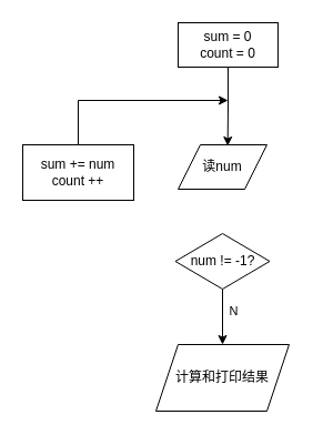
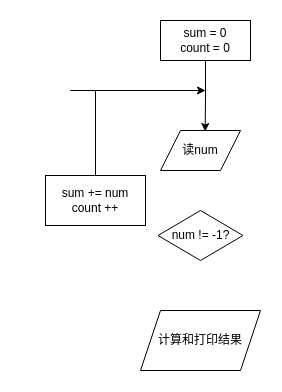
  <mxCell id="0" />
  <mxCell id="1" parent="0" />
  <mxCell id="2" style="edgeStyle=orthogonalEdgeStyle;rounded=0;orthogonalLoop=1;jettySize=auto;html=1;exitX=0.5;exitY=1;exitDx=0;exitDy=0;" parent="1" source="3" edge="1"><mxGeometry relative="1" as="geometry"><mxPoint x="204.667" y="131" as="targetPoint" /></mxGeometry></mxCell>
  <mxCell id="3" value="sum = 0&lt;br&gt;count = 0" style="rounded=0;whiteSpace=wrap;html=1;fillColor=none;" parent="1" vertex="1"><mxGeometry x="160" y="20" width="90" height="40" as="geometry" /></mxCell>
  <mxCell id="4" value="读num" style="shape=parallelogram;perimeter=parallelogramPerimeter;whiteSpace=wrap;html=1;fixedSize=1;fillColor=none;" parent="1" vertex="1"><mxGeometry x="160" y="130" width="80" height="40" as="geometry" /></mxCell>
- <mxCell id="5" value="N" style="edgeStyle=orthogonalEdgeStyle;rounded=0;orthogonalLoop=1;jettySize=auto;html=1;exitX=0.5;exitY=1;exitDx=0;exitDy=0;entryX=0.5;entryY=0;entryDx=0;entryDy=0;labelBackgroundColor=none;" parent="1" source="6" target="9" edge="1"><mxGeometry x="-0.2" y="10" relative="1" as="geometry"><mxPoint x="200" y="290" as="targetPoint" /><mxPoint as="offset" /></mxGeometry></mxCell>
  <mxCell id="6" value="num != -1?" style="rhombus;whiteSpace=wrap;html=1;fillColor=none;" parent="1" vertex="1"><mxGeometry x="157.5" y="210" width="85" height="50" as="geometry" /></mxCell>
  <mxCell id="7" style="edgeStyle=orthogonalEdgeStyle;rounded=0;orthogonalLoop=1;jettySize=auto;html=1;exitX=0.5;exitY=0;exitDx=0;exitDy=0;" parent="1" source="8" edge="1"><mxGeometry relative="1" as="geometry"><mxPoint x="205" y="90" as="targetPoint" /><Array as="points"><mxPoint x="70" y="90" /><mxPoint x="205" y="90" /></Array></mxGeometry></mxCell>
- <mxCell id="8" value="sum += num&lt;br&gt;count ++" style="rounded=0;whiteSpace=wrap;html=1;fillColor=none;" parent="1" vertex="1"><mxGeometry x="20" y="130" width="100" height="50" as="geometry" /></mxCell>
+ <mxCell id="8" value="sum += num&lt;br&gt;count ++" style="rounded=0;whiteSpace=wrap;html=1;fillColor=none;" parent="1" vertex="1"><mxGeometry x="45" y="175" width="100" height="50" as="geometry" /></mxCell>
  <mxCell id="9" value="计算和打印结果" style="shape=parallelogram;perimeter=parallelogramPerimeter;whiteSpace=wrap;html=1;fixedSize=1;fillColor=none;" parent="1" vertex="1"><mxGeometry x="140" y="310" width="120" height="60" as="geometry" /></mxCell>
